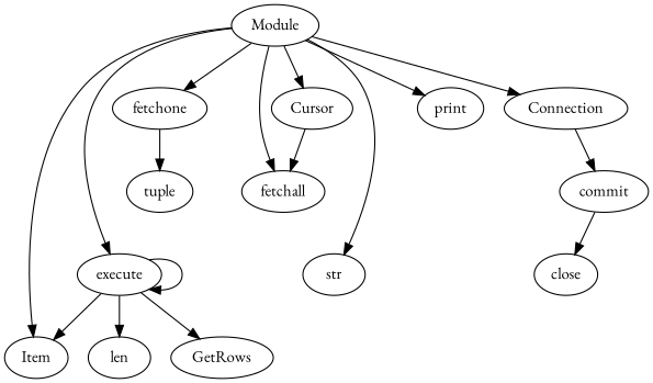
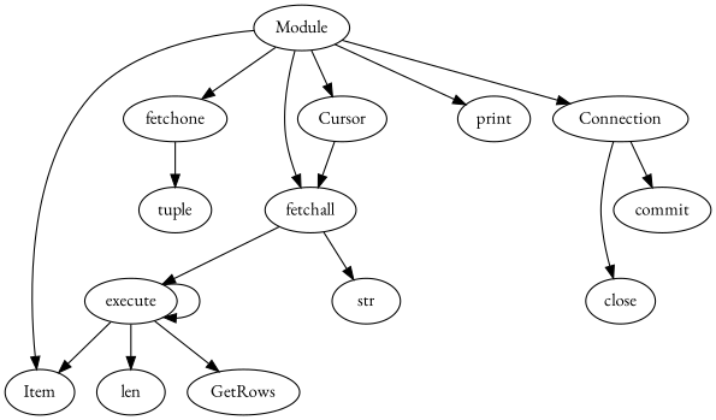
  digraph {
    fontname="EB Garamond"
    node [fontname="EB Garamond"]
    edge [fontname="EB Garamond"]
    execute
    Item
    GetRows
    len
    fetchone
    tuple
    Module
    fetchall
    Connection
    Cursor
    print
    str
    close
    commit
    execute -> execute
    execute -> Item
    execute -> GetRows
    execute -> len
    fetchone -> tuple
-   Module -> execute
+   fetchall -> execute
    Module -> Item
    Module -> fetchone
    Module -> fetchall
    Module -> Connection
    Module -> Cursor
    Module -> print
-   Module -> str
-   commit -> close
+   fetchall -> str
+   Connection -> close
    Connection -> commit
    Cursor -> fetchall
  }
